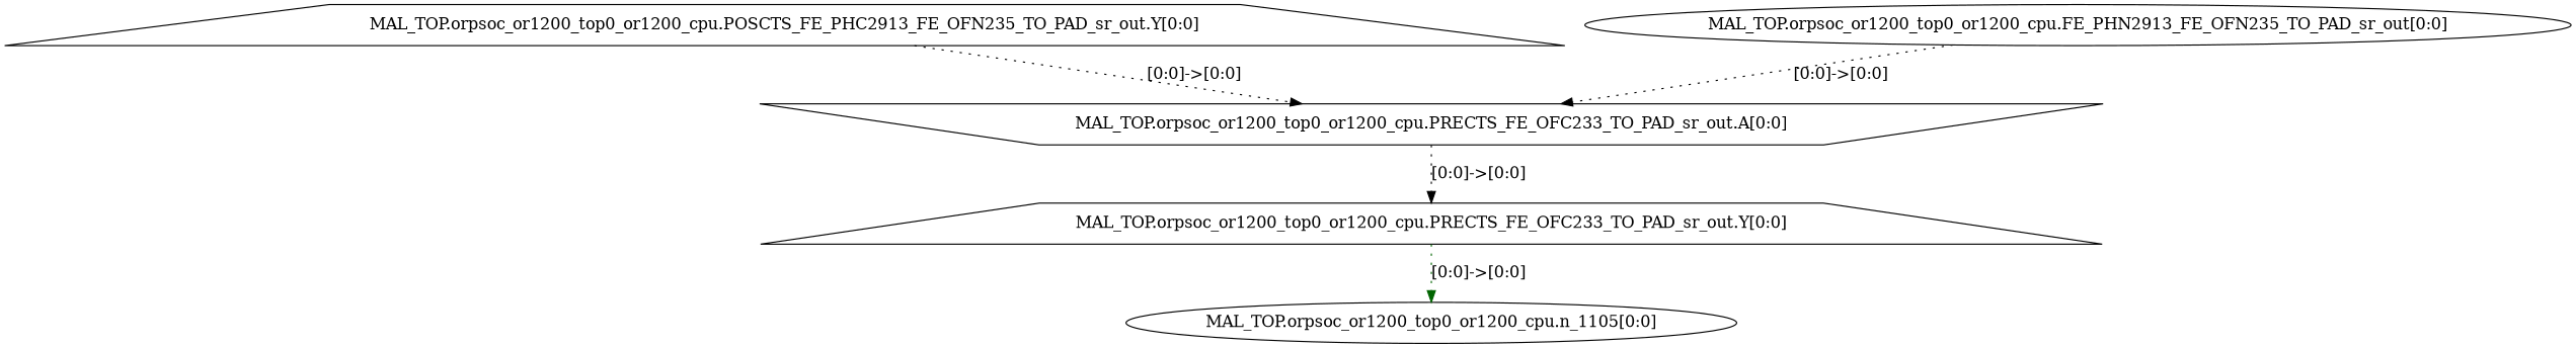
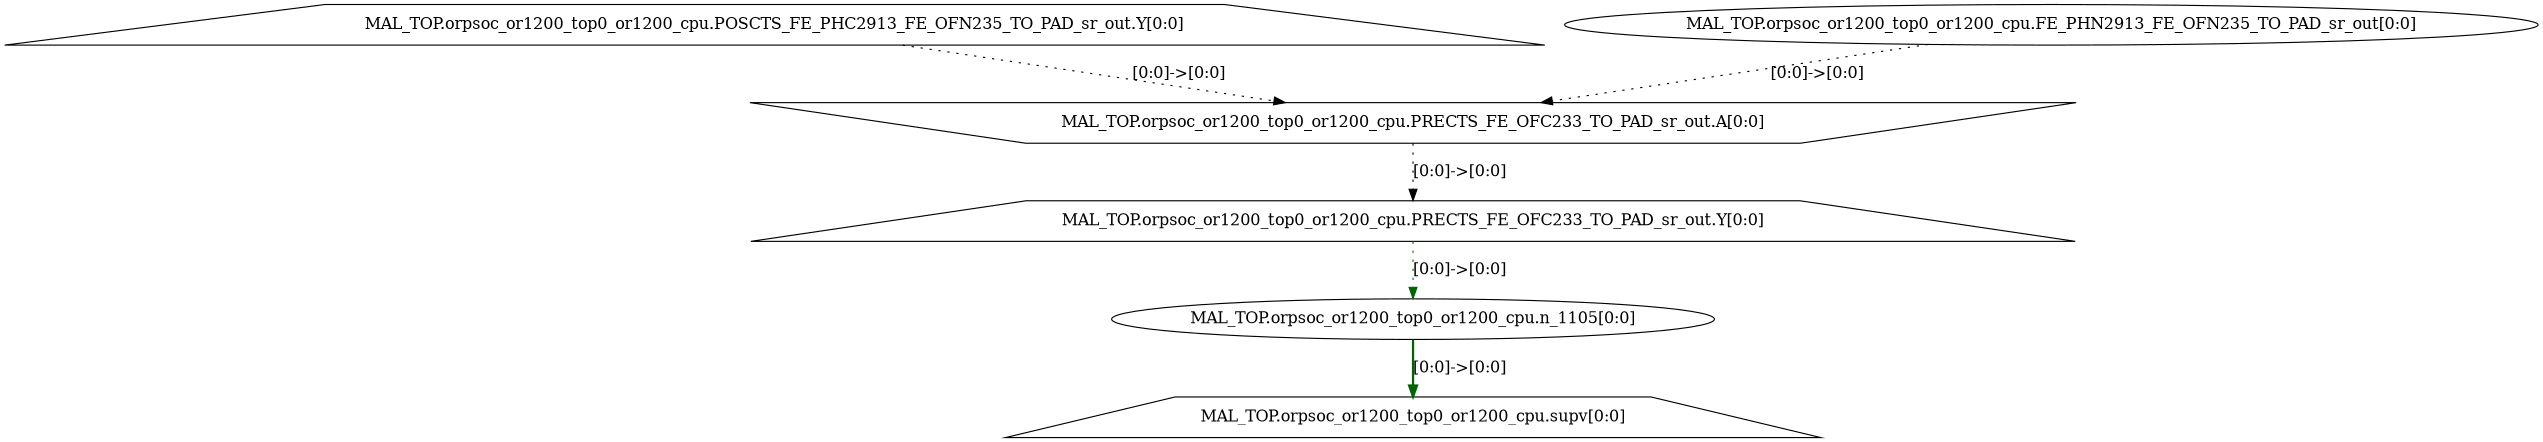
  digraph {
    node [shape=trapezium]
    edge [color=black style=dotted]
+   n1 [label="MAL_TOP.orpsoc_or1200_top0_or1200_cpu.supv[0:0]"]
    n2 [label="MAL_TOP.orpsoc_or1200_top0_or1200_cpu.n_1105[0:0]" shape=ellipse]
    n3 [label="MAL_TOP.orpsoc_or1200_top0_or1200_cpu.PRECTS_FE_OFC233_TO_PAD_sr_out.Y[0:0]"]
    n4 [label="MAL_TOP.orpsoc_or1200_top0_or1200_cpu.PRECTS_FE_OFC233_TO_PAD_sr_out.A[0:0]" shape=invtrapezium]
    n5 [label="MAL_TOP.orpsoc_or1200_top0_or1200_cpu.POSCTS_FE_PHC2913_FE_OFN235_TO_PAD_sr_out.Y[0:0]"]
    n6 [label="MAL_TOP.orpsoc_or1200_top0_or1200_cpu.FE_PHN2913_FE_OFN235_TO_PAD_sr_out[0:0]" shape=ellipse]
+   n2 -> n1 [label="[0:0]->[0:0]" color=darkgreen style=bold]
    n3 -> n2 [label="[0:0]->[0:0]" color=darkgreen]
    n4 -> n3 [label="[0:0]->[0:0]"]
    n5 -> n4 [label="[0:0]->[0:0]"]
    n6 -> n4 [label="[0:0]->[0:0]"]
  }
